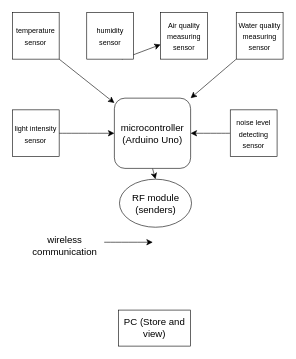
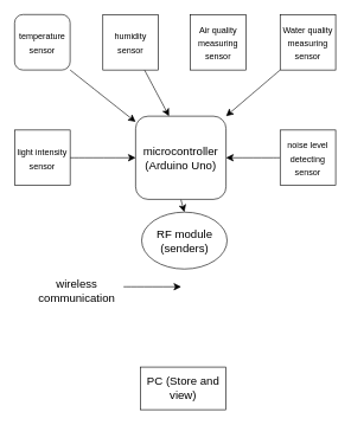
  <mxCell id="0" />
  <mxCell id="1" parent="0" />
  <mxCell id="2" style="edgeStyle=none;curved=1;rounded=0;orthogonalLoop=1;jettySize=auto;html=1;exitX=0.5;exitY=1;exitDx=0;exitDy=0;entryX=0.5;entryY=0;entryDx=0;entryDy=0;fontSize=12;startSize=8;endSize=8;" edge="1" parent="1" source="3" target="4"><mxGeometry relative="1" as="geometry" /></mxCell>
  <mxCell id="3" value="microcontroller&lt;br&gt;(Arduino Uno)" style="rounded=1;whiteSpace=wrap;html=1;fontSize=16;" vertex="1" parent="1"><mxGeometry x="190" y="163" width="127" height="117" as="geometry" /></mxCell>
  <mxCell id="4" value="RF module&lt;br&gt;(senders)" style="ellipse;whiteSpace=wrap;html=1;fontSize=16;" vertex="1" parent="1"><mxGeometry x="198.5" y="298" width="120" height="80" as="geometry" /></mxCell>
  <mxCell id="5" style="edgeStyle=none;curved=1;rounded=0;orthogonalLoop=1;jettySize=auto;html=1;exitX=1;exitY=1;exitDx=0;exitDy=0;fontSize=12;startSize=8;endSize=8;" edge="1" parent="1" source="6" target="3"><mxGeometry relative="1" as="geometry" /></mxCell>
- <mxCell id="6" value="&lt;font style=&quot;font-size: 12px;&quot;&gt;temperature sensor&lt;/font&gt;" style="whiteSpace=wrap;html=1;aspect=fixed;fontSize=16;" vertex="1" parent="1"><mxGeometry x="20" y="20" width="78" height="78" as="geometry" /></mxCell>
- <mxCell id="7" style="edgeStyle=none;curved=1;rounded=0;orthogonalLoop=1;jettySize=auto;html=1;exitX=0.75;exitY=1;exitDx=0;exitDy=0;fontSize=12;startSize=8;endSize=8;" edge="1" parent="1" source="8" target="9"><mxGeometry relative="1" as="geometry" /></mxCell>
+ <mxCell id="6" value="&lt;font style=&quot;font-size: 12px;&quot;&gt;temperature sensor&lt;/font&gt;" style="whiteSpace=wrap;html=1;aspect=fixed;fontSize=16;rounded=1;" vertex="1" parent="1"><mxGeometry x="20" y="20" width="78" height="78" as="geometry" /></mxCell>
+ <mxCell id="7" style="edgeStyle=none;curved=1;rounded=0;orthogonalLoop=1;jettySize=auto;html=1;exitX=0.75;exitY=1;exitDx=0;exitDy=0;entryX=0.37;entryY=0;entryDx=0;entryDy=0;entryPerimeter=0;fontSize=12;startSize=8;endSize=8;" edge="1" parent="1" source="8" target="3"><mxGeometry relative="1" as="geometry" /></mxCell>
  <mxCell id="8" value="&lt;font style=&quot;font-size: 12px;&quot;&gt;humidity&lt;br&gt;sensor&lt;br&gt;&lt;/font&gt;" style="whiteSpace=wrap;html=1;aspect=fixed;fontSize=16;" vertex="1" parent="1"><mxGeometry x="144" y="20" width="78" height="78" as="geometry" /></mxCell>
  <mxCell id="9" value="&lt;font style=&quot;font-size: 12px;&quot;&gt;Air quality measuring sensor&lt;/font&gt;" style="whiteSpace=wrap;html=1;aspect=fixed;fontSize=16;" vertex="1" parent="1"><mxGeometry x="267" y="20" width="78" height="78" as="geometry" /></mxCell>
  <mxCell id="10" style="edgeStyle=none;curved=1;rounded=0;orthogonalLoop=1;jettySize=auto;html=1;exitX=0;exitY=1;exitDx=0;exitDy=0;entryX=1;entryY=0;entryDx=0;entryDy=0;fontSize=12;startSize=8;endSize=8;" edge="1" parent="1" source="11" target="3"><mxGeometry relative="1" as="geometry" /></mxCell>
  <mxCell id="11" value="&lt;font style=&quot;font-size: 12px;&quot;&gt;Water quality measuring sensor&lt;/font&gt;" style="whiteSpace=wrap;html=1;aspect=fixed;fontSize=16;" vertex="1" parent="1"><mxGeometry x="393" y="20" width="78" height="78" as="geometry" /></mxCell>
  <mxCell id="12" style="edgeStyle=none;curved=1;rounded=0;orthogonalLoop=1;jettySize=auto;html=1;exitX=1;exitY=0.5;exitDx=0;exitDy=0;entryX=0;entryY=0.5;entryDx=0;entryDy=0;fontSize=12;startSize=8;endSize=8;" edge="1" parent="1" source="13" target="3"><mxGeometry relative="1" as="geometry" /></mxCell>
  <mxCell id="13" value="&lt;font style=&quot;font-size: 12px;&quot;&gt;light intensity sensor&lt;/font&gt;" style="whiteSpace=wrap;html=1;aspect=fixed;fontSize=16;" vertex="1" parent="1"><mxGeometry x="20" y="182.5" width="78" height="78" as="geometry" /></mxCell>
  <mxCell id="14" style="edgeStyle=none;curved=1;rounded=0;orthogonalLoop=1;jettySize=auto;html=1;exitX=0;exitY=0.5;exitDx=0;exitDy=0;entryX=1;entryY=0.5;entryDx=0;entryDy=0;fontSize=12;startSize=8;endSize=8;" edge="1" parent="1" source="15" target="3"><mxGeometry relative="1" as="geometry" /></mxCell>
- <mxCell id="15" value="&lt;font style=&quot;font-size: 12px;&quot;&gt;noise level detecting sensor&lt;/font&gt;" style="whiteSpace=wrap;html=1;aspect=fixed;fontSize=16;" vertex="1" parent="1"><mxGeometry x="383" y="182.5" width="78" height="78" as="geometry" /></mxCell>
+ <mxCell id="15" value="&lt;font style=&quot;font-size: 12px;&quot;&gt;noise level detecting sensor&lt;/font&gt;" style="whiteSpace=wrap;html=1;aspect=fixed;fontSize=16;" vertex="1" parent="1"><mxGeometry x="393" y="182.5" width="78" height="78" as="geometry" /></mxCell>
  <mxCell id="16" value="PC (Store and view)" style="whiteSpace=wrap;html=1;fontSize=16;rounded=0;" vertex="1" parent="1"><mxGeometry x="197" y="516" width="120" height="60" as="geometry" /></mxCell>
  <mxCell id="17" value="" style="endArrow=classic;html=1;rounded=0;fontSize=12;startSize=8;endSize=8;curved=1;" edge="1" parent="1"><mxGeometry width="50" height="50" relative="1" as="geometry"><mxPoint x="173" y="403" as="sourcePoint" /><mxPoint x="254" y="403" as="targetPoint" /></mxGeometry></mxCell>
  <mxCell id="18" value="wireless &lt;br&gt;communication" style="text;html=1;align=center;verticalAlign=middle;resizable=0;points=[];autosize=1;strokeColor=none;fillColor=none;fontSize=16;" vertex="1" parent="1"><mxGeometry x="44" y="383" width="126" height="50" as="geometry" /></mxCell>
